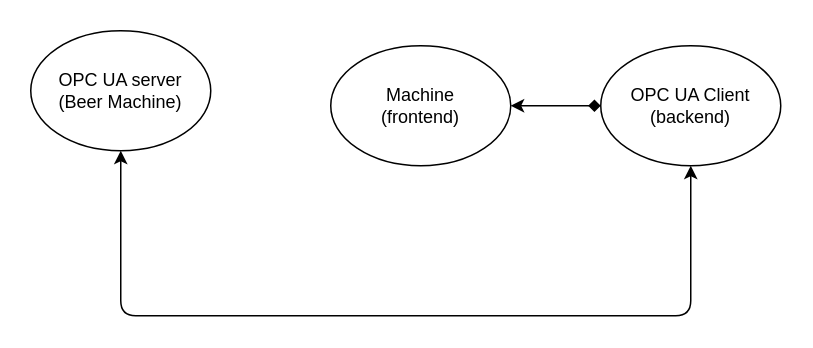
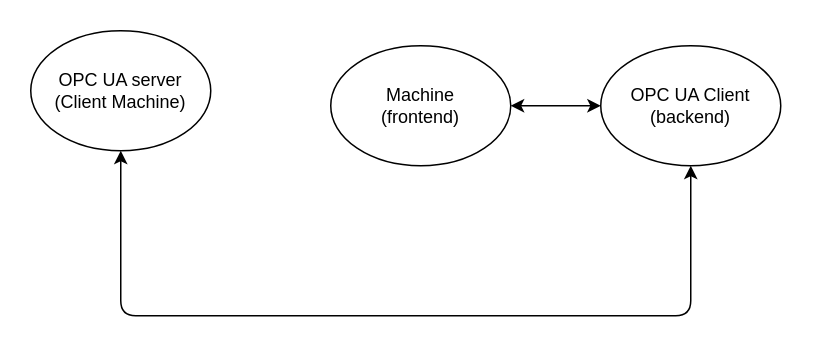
  <mxCell id="0" />
  <mxCell id="1" parent="0" />
- <mxCell id="2" value="OPC UA server&lt;br&gt;(Beer Machine)" style="ellipse;whiteSpace=wrap;html=1;" vertex="1" parent="1"><mxGeometry x="20" y="20" width="120" height="80" as="geometry" /></mxCell>
+ <mxCell id="2" value="OPC UA server&lt;br&gt;(Client Machine)" style="ellipse;whiteSpace=wrap;html=1;" vertex="1" parent="1"><mxGeometry x="20" y="20" width="120" height="80" as="geometry" /></mxCell>
  <mxCell id="3" value="OPC UA Client&lt;br&gt;(backend)" style="ellipse;whiteSpace=wrap;html=1;" vertex="1" parent="1"><mxGeometry x="400" y="30" width="120" height="80" as="geometry" /></mxCell>
  <mxCell id="4" value="Machine&lt;br&gt;(frontend)" style="ellipse;whiteSpace=wrap;html=1;" vertex="1" parent="1"><mxGeometry x="220" y="30" width="120" height="80" as="geometry" /></mxCell>
  <mxCell id="5" value="" style="endArrow=classic;startArrow=classic;html=1;entryX=0.5;entryY=1;entryDx=0;entryDy=0;exitX=0.5;exitY=1;exitDx=0;exitDy=0;" edge="1" parent="1" source="3" target="2"><mxGeometry width="50" height="50" relative="1" as="geometry"><mxPoint x="480" y="210" as="sourcePoint" /><mxPoint x="340" y="170" as="targetPoint" /><Array as="points"><mxPoint x="460" y="210" /><mxPoint x="80" y="210" /></Array></mxGeometry></mxCell>
- <mxCell id="6" value="" style="endArrow=diamond;startArrow=classic;html=1;entryX=0;entryY=0.5;entryDx=0;entryDy=0;exitX=1;exitY=0.5;exitDx=0;exitDy=0;" edge="1" parent="1" source="4" target="3"><mxGeometry width="50" height="50" relative="1" as="geometry"><mxPoint x="290" y="220" as="sourcePoint" /><mxPoint x="340" y="170" as="targetPoint" /></mxGeometry></mxCell>
+ <mxCell id="6" value="" style="endArrow=classic;startArrow=classic;html=1;entryX=0;entryY=0.5;entryDx=0;entryDy=0;exitX=1;exitY=0.5;exitDx=0;exitDy=0;" edge="1" parent="1" source="4" target="3"><mxGeometry width="50" height="50" relative="1" as="geometry"><mxPoint x="290" y="220" as="sourcePoint" /><mxPoint x="340" y="170" as="targetPoint" /></mxGeometry></mxCell>
